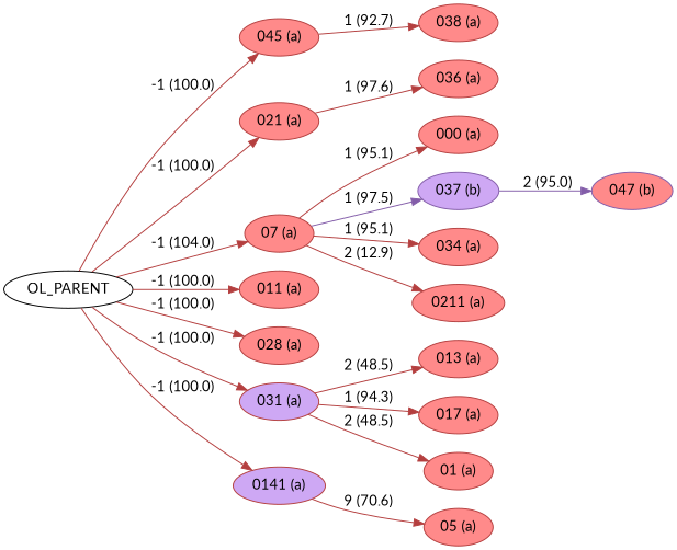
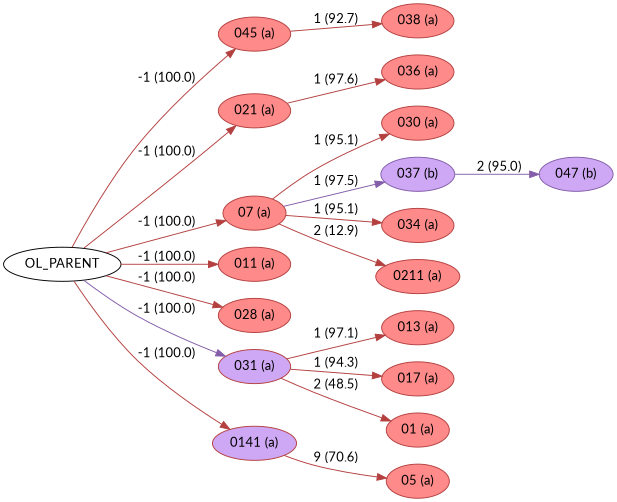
  strict digraph {
    fontname=Lato
    rankdir=LR
    node [color="#b43f3f" fillcolor="#FF8A8A" fontname=Lato style=filled]
    edge [color="#b43f3f" fontname=Lato]
    "045 (a)"
    "038 (a)"
    "021 (a)"
    "036 (a)"
    "07 (a)"
-   "030 (a)" [label="000 (a)"]
+   "030 (a)"
    "037 (b)" [color="#835da9" fillcolor="#CEA8F4"]
    "034 (a)"
    "0211 (a)"
-   "047 (b)" [color="#835da9"]
+   "047 (b)" [color="#835da9" fillcolor="#CEA8F4"]
    OL_PARENT [color="" fillcolor="" style=""]
    "011 (a)"
    "028 (a)"
    "031 (a)" [fillcolor="#CEA8F4"]
    "0141 (a)" [fillcolor="#CEA8F4"]
    "013 (a)"
    "017 (a)"
    "01 (a)"
    "05 (a)"
    "045 (a)" -> "038 (a)" [label="1 (92.7)"]
    "021 (a)" -> "036 (a)" [label="1 (97.6)"]
    "07 (a)" -> "030 (a)" [label="1 (95.1)"]
    "07 (a)" -> "037 (b)" [color="#835da9" label="1 (97.5)"]
    "07 (a)" -> "034 (a)" [label="1 (95.1)"]
    "07 (a)" -> "0211 (a)" [label="2 (12.9)"]
    "037 (b)" -> "047 (b)" [color="#835da9" label="2 (95.0)"]
    OL_PARENT -> "045 (a)" [label="-1 (100.0)"]
    OL_PARENT -> "021 (a)" [label="-1 (100.0)"]
-   OL_PARENT -> "07 (a)" [label="-1 (104.0)"]
+   OL_PARENT -> "07 (a)" [label="-1 (100.0)"]
    OL_PARENT -> "011 (a)" [label="-1 (100.0)"]
    OL_PARENT -> "028 (a)" [label="-1 (100.0)"]
-   OL_PARENT -> "031 (a)" [label="-1 (100.0)"]
+   OL_PARENT -> "031 (a)" [color="#835da9" label="-1 (100.0)"]
    OL_PARENT -> "0141 (a)" [label="-1 (100.0)"]
-   "031 (a)" -> "013 (a)" [label="2 (48.5)"]
+   "031 (a)" -> "013 (a)" [label="1 (97.1)"]
    "031 (a)" -> "017 (a)" [label="1 (94.3)"]
    "031 (a)" -> "01 (a)" [label="2 (48.5)"]
    "0141 (a)" -> "05 (a)" [label="9 (70.6)"]
  }
